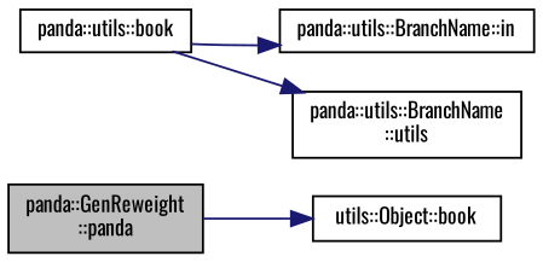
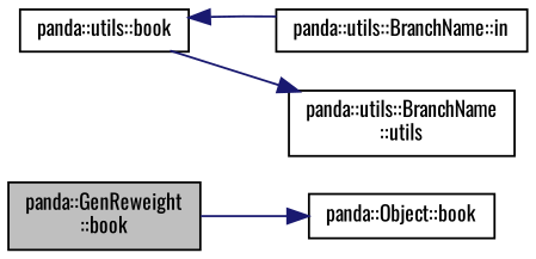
  digraph {
    fontname=Oswald
    rankdir=LR
    node [color=black fillcolor=white fontname=Oswald fontsize=10 shape=record style=filled]
    edge [color=midnightblue fontname=Oswald fontsize=10 labelfontname=Helvetica labelfontsize=10 style=solid]
-   n1 [fillcolor=grey75 fontcolor=black height=0.2 label="panda::GenReweight\l::panda" width=0.4]
-   n2 [height=0.2 label="utils::Object::book" width=0.4]
+   n1 [fillcolor=grey75 fontcolor=black height=0.2 label="panda::GenReweight\l::book" width=0.4]
+   n2 [height=0.2 label="panda::Object::book" width=0.4]
    n3 [height=0.2 label="panda::utils::book" width=0.4]
    n4 [height=0.2 label="panda::utils::BranchName::in" width=0.4]
    n5 [height=0.2 label="panda::utils::BranchName\l::utils" width=0.4]
    n1 -> n2
-   n3 -> n4
+   n4 -> n3
    n3 -> n5
  }
